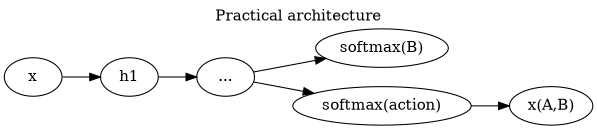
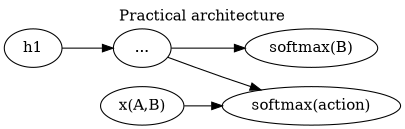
  digraph {
    fontname="DejaVu Serif"
    label="Practical architecture"
    labelloc=top
    rankdir=LR
    node [fontname="DejaVu Serif"]
    edge [fontname="DejaVu Serif"]
-   n1 [label=x]
    n2 [label=h1]
    n3 [label="..."]
    n4 [label="softmax(B)"]
    n5 [label="softmax(action)"]
    n6 [label="x(A,B)"]
-   n1 -> n2
    n2 -> n3
    n3 -> n4
    n3 -> n5
-   n5 -> n6
+   n6 -> n5
  }
